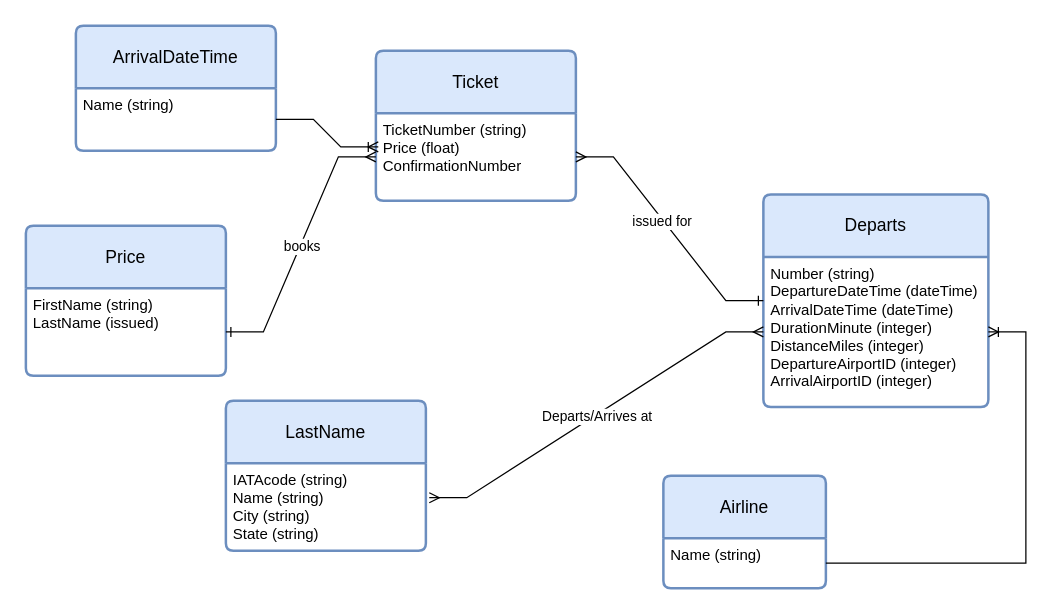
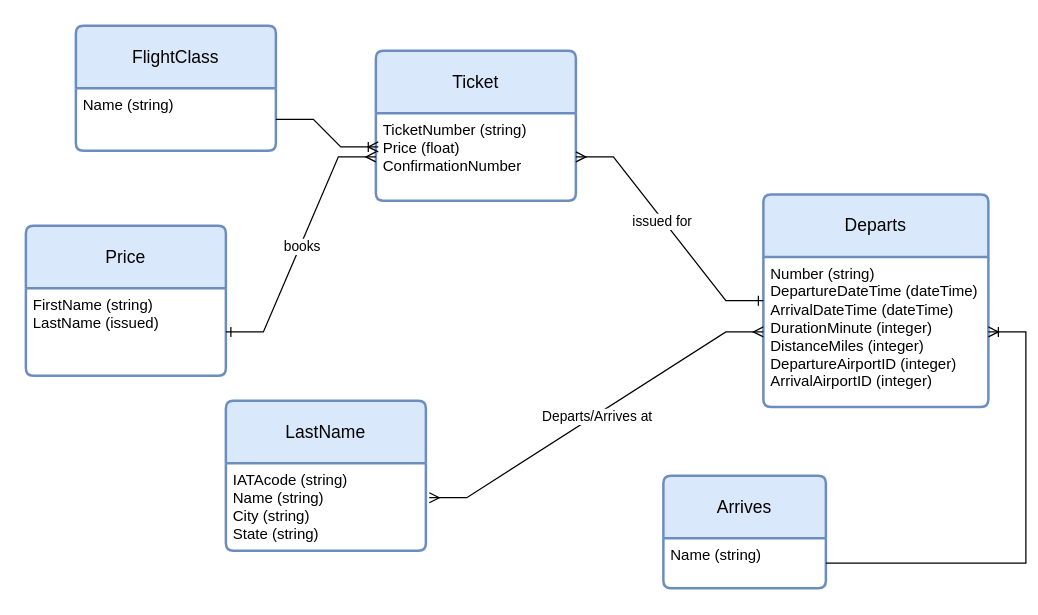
  <mxCell id="0" />
  <mxCell id="1" parent="0" />
  <mxCell id="2" value="Price" style="swimlane;childLayout=stackLayout;horizontal=1;startSize=50;horizontalStack=0;rounded=1;fontSize=14;fontStyle=0;strokeWidth=2;resizeParent=0;resizeLast=1;shadow=0;dashed=0;align=center;arcSize=4;whiteSpace=wrap;html=1;fillColor=#dae8fc;strokeColor=#6c8ebf;" vertex="1" parent="1"><mxGeometry x="20" y="180" width="160" height="120" as="geometry" /></mxCell>
  <mxCell id="3" value="FirstName (string)&lt;br&gt;LastName (issued)" style="align=left;strokeColor=none;fillColor=none;spacingLeft=4;fontSize=12;verticalAlign=top;resizable=0;rotatable=0;part=1;html=1;" vertex="1" parent="2"><mxGeometry y="50" width="160" height="70" as="geometry" /></mxCell>
  <mxCell id="4" value="Departs" style="swimlane;childLayout=stackLayout;horizontal=1;startSize=50;horizontalStack=0;rounded=1;fontSize=14;fontStyle=0;strokeWidth=2;resizeParent=0;resizeLast=1;shadow=0;dashed=0;align=center;arcSize=4;whiteSpace=wrap;html=1;fillColor=#dae8fc;strokeColor=#6c8ebf;" vertex="1" parent="1"><mxGeometry x="610" y="155" width="180" height="170" as="geometry" /></mxCell>
  <mxCell id="5" value="Number (string)&lt;br&gt;DepartureDateTime (dateTime)&lt;br&gt;ArrivalDateTime (dateTime)&lt;br&gt;DurationMinute (integer)&lt;br&gt;DistanceMiles (integer)&lt;br&gt;DepartureAirportID (integer)&lt;br&gt;ArrivalAirportID (integer)" style="align=left;strokeColor=none;fillColor=none;spacingLeft=4;fontSize=12;verticalAlign=top;resizable=0;rotatable=0;part=1;html=1;" vertex="1" parent="4"><mxGeometry y="50" width="180" height="120" as="geometry" /></mxCell>
  <mxCell id="6" value="LastName" style="swimlane;childLayout=stackLayout;horizontal=1;startSize=50;horizontalStack=0;rounded=1;fontSize=14;fontStyle=0;strokeWidth=2;resizeParent=0;resizeLast=1;shadow=0;dashed=0;align=center;arcSize=4;whiteSpace=wrap;html=1;fillColor=#dae8fc;strokeColor=#6c8ebf;" vertex="1" parent="1"><mxGeometry x="180" y="320" width="160" height="120" as="geometry" /></mxCell>
  <mxCell id="7" value="IATAcode (string)&lt;br&gt;Name (string)&lt;br&gt;City (string)&lt;br&gt;State (string)" style="align=left;strokeColor=none;fillColor=none;spacingLeft=4;fontSize=12;verticalAlign=top;resizable=0;rotatable=0;part=1;html=1;" vertex="1" parent="6"><mxGeometry y="50" width="160" height="70" as="geometry" /></mxCell>
  <mxCell id="8" value="" style="edgeStyle=entityRelationEdgeStyle;fontSize=12;html=1;endArrow=ERmany;startArrow=ERmany;rounded=0;exitX=1.017;exitY=0.395;exitDx=0;exitDy=0;entryX=0;entryY=0.5;entryDx=0;entryDy=0;exitPerimeter=0;" edge="1" parent="1" source="7" target="5"><mxGeometry width="100" height="100" relative="1" as="geometry"><mxPoint x="460" y="412.5" as="sourcePoint" /><mxPoint x="585" y="190" as="targetPoint" /><Array as="points"><mxPoint x="510" y="150" /><mxPoint x="570" y="200" /><mxPoint x="580" y="210" /></Array></mxGeometry></mxCell>
  <mxCell id="9" value="Departs/Arrives at" style="edgeLabel;html=1;align=center;verticalAlign=middle;resizable=0;points=[];" vertex="1" connectable="0" parent="8"><mxGeometry x="-0.009" y="-1" relative="1" as="geometry"><mxPoint as="offset" /></mxGeometry></mxCell>
  <mxCell id="10" value="Ticket" style="swimlane;childLayout=stackLayout;horizontal=1;startSize=50;horizontalStack=0;rounded=1;fontSize=14;fontStyle=0;strokeWidth=2;resizeParent=0;resizeLast=1;shadow=0;dashed=0;align=center;arcSize=4;whiteSpace=wrap;html=1;fillColor=#dae8fc;strokeColor=#6c8ebf;" vertex="1" parent="1"><mxGeometry x="300" y="40" width="160" height="120" as="geometry" /></mxCell>
  <mxCell id="11" value="TicketNumber (string)&lt;br&gt;Price (float)&lt;br&gt;ConfirmationNumber" style="align=left;strokeColor=none;fillColor=none;spacingLeft=4;fontSize=12;verticalAlign=top;resizable=0;rotatable=0;part=1;html=1;" vertex="1" parent="10"><mxGeometry y="50" width="160" height="70" as="geometry" /></mxCell>
  <mxCell id="12" value="" style="edgeStyle=entityRelationEdgeStyle;fontSize=12;html=1;endArrow=ERmany;startArrow=ERone;rounded=0;entryX=0;entryY=0.5;entryDx=0;entryDy=0;startFill=0;" edge="1" parent="1" source="3" target="11"><mxGeometry width="100" height="100" relative="1" as="geometry"><mxPoint x="190" y="250" as="sourcePoint" /><mxPoint x="290" y="150" as="targetPoint" /></mxGeometry></mxCell>
  <mxCell id="13" value="books" style="edgeLabel;html=1;align=center;verticalAlign=middle;resizable=0;points=[];" vertex="1" connectable="0" parent="12"><mxGeometry x="-0.013" y="-1" relative="1" as="geometry"><mxPoint as="offset" /></mxGeometry></mxCell>
  <mxCell id="14" value="" style="edgeStyle=entityRelationEdgeStyle;fontSize=12;html=1;endArrow=ERone;startArrow=ERmany;rounded=0;exitX=1;exitY=0.5;exitDx=0;exitDy=0;entryX=0;entryY=0.5;entryDx=0;entryDy=0;endFill=0;" edge="1" parent="1" source="11" target="4"><mxGeometry width="100" height="100" relative="1" as="geometry"><mxPoint x="480" y="140" as="sourcePoint" /><mxPoint x="580" y="40" as="targetPoint" /></mxGeometry></mxCell>
  <mxCell id="15" value="issued for" style="edgeLabel;html=1;align=center;verticalAlign=middle;resizable=0;points=[];" vertex="1" connectable="0" parent="14"><mxGeometry x="-0.086" y="-1" relative="1" as="geometry"><mxPoint as="offset" /></mxGeometry></mxCell>
- <mxCell id="16" value="Airline" style="swimlane;childLayout=stackLayout;horizontal=1;startSize=50;horizontalStack=0;rounded=1;fontSize=14;fontStyle=0;strokeWidth=2;resizeParent=0;resizeLast=1;shadow=0;dashed=0;align=center;arcSize=4;whiteSpace=wrap;html=1;fillColor=#dae8fc;strokeColor=#6c8ebf;" vertex="1" parent="1"><mxGeometry x="530" y="380" width="130" height="90" as="geometry" /></mxCell>
+ <mxCell id="16" value="Arrives" style="swimlane;childLayout=stackLayout;horizontal=1;startSize=50;horizontalStack=0;rounded=1;fontSize=14;fontStyle=0;strokeWidth=2;resizeParent=0;resizeLast=1;shadow=0;dashed=0;align=center;arcSize=4;whiteSpace=wrap;html=1;fillColor=#dae8fc;strokeColor=#6c8ebf;" vertex="1" parent="1"><mxGeometry x="530" y="380" width="130" height="90" as="geometry" /></mxCell>
  <mxCell id="17" value="Name (string)" style="align=left;strokeColor=none;fillColor=none;spacingLeft=4;fontSize=12;verticalAlign=top;resizable=0;rotatable=0;part=1;html=1;" vertex="1" parent="16"><mxGeometry y="50" width="130" height="40" as="geometry" /></mxCell>
  <mxCell id="18" value="" style="edgeStyle=entityRelationEdgeStyle;fontSize=12;html=1;endArrow=ERoneToMany;rounded=0;" edge="1" parent="1" source="17" target="5"><mxGeometry width="100" height="100" relative="1" as="geometry"><mxPoint x="690" y="460" as="sourcePoint" /><mxPoint x="710" y="330" as="targetPoint" /></mxGeometry></mxCell>
- <mxCell id="19" value="ArrivalDateTime" style="swimlane;childLayout=stackLayout;horizontal=1;startSize=50;horizontalStack=0;rounded=1;fontSize=14;fontStyle=0;strokeWidth=2;resizeParent=0;resizeLast=1;shadow=0;dashed=0;align=center;arcSize=4;whiteSpace=wrap;html=1;fillColor=#dae8fc;strokeColor=#6c8ebf;" vertex="1" parent="1"><mxGeometry x="60" y="20" width="160" height="100" as="geometry" /></mxCell>
+ <mxCell id="19" value="FlightClass" style="swimlane;childLayout=stackLayout;horizontal=1;startSize=50;horizontalStack=0;rounded=1;fontSize=14;fontStyle=0;strokeWidth=2;resizeParent=0;resizeLast=1;shadow=0;dashed=0;align=center;arcSize=4;whiteSpace=wrap;html=1;fillColor=#dae8fc;strokeColor=#6c8ebf;" vertex="1" parent="1"><mxGeometry x="60" y="20" width="160" height="100" as="geometry" /></mxCell>
  <mxCell id="20" value="Name (string)" style="align=left;strokeColor=none;fillColor=none;spacingLeft=4;fontSize=12;verticalAlign=top;resizable=0;rotatable=0;part=1;html=1;" vertex="1" parent="19"><mxGeometry y="50" width="160" height="50" as="geometry" /></mxCell>
  <mxCell id="21" value="" style="edgeStyle=entityRelationEdgeStyle;fontSize=12;html=1;endArrow=ERoneToMany;rounded=0;exitX=1;exitY=0.5;exitDx=0;exitDy=0;entryX=0.012;entryY=0.386;entryDx=0;entryDy=0;entryPerimeter=0;" edge="1" parent="1" source="20" target="11"><mxGeometry width="100" height="100" relative="1" as="geometry"><mxPoint x="220" y="30" as="sourcePoint" /><mxPoint x="287.28" y="122.58" as="targetPoint" /><Array as="points"><mxPoint x="130" y="155.65" /><mxPoint x="40" y="105.65" /></Array></mxGeometry></mxCell>
